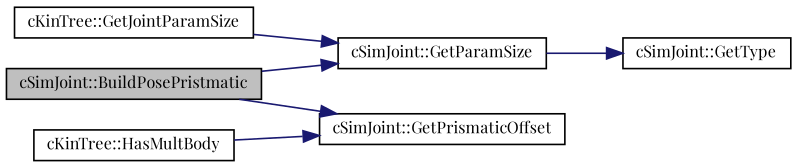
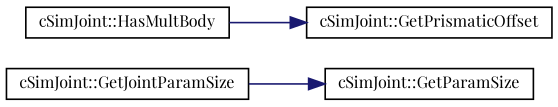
  digraph {
    fontname="Playfair Display"
    rankdir=LR
    node [color=black fillcolor=white fontname="Playfair Display" fontsize=10 shape=record style=filled]
    edge [color=midnightblue fontname="Playfair Display" fontsize=10 labelfontname=Helvetica labelfontsize=10 style=solid]
-   n1 [fillcolor=grey75 fontcolor=black height=0.2 label="cSimJoint::BuildPosePristmatic" width=0.4]
    n2 [height=0.2 label="cSimJoint::GetParamSize" width=0.4]
    n3 [height=0.2 label="cSimJoint::GetPrismaticOffset" width=0.4]
-   n4 [height=0.2 label="cSimJoint::GetType" width=0.4]
-   n5 [height=0.2 label="cKinTree::GetJointParamSize" width=0.4]
-   n6 [height=0.2 label="cKinTree::HasMultBody" width=0.4]
-   n1 -> n2
-   n1 -> n3
-   n2 -> n4
+   n5 [height=0.2 label="cSimJoint::GetJointParamSize" width=0.4]
+   n6 [height=0.2 label="cSimJoint::HasMultBody" width=0.4]
    n5 -> n2
    n6 -> n3
  }
